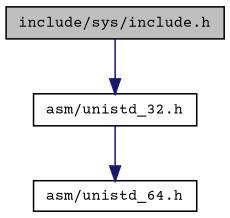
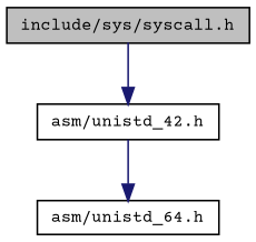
  digraph {
    fontname="Courier Prime"
    node [color=black fillcolor=white fontname="Courier Prime" fontsize=10 shape=record style=filled]
    edge [color=midnightblue fontname="Courier Prime" fontsize=10 labelfontname=Helvetica labelfontsize=10 style=solid]
-   n1 [fillcolor=grey75 fontcolor=black height=0.2 label="include/sys/include.h" width=0.4]
-   n2 [height=0.2 label="asm/unistd_32.h" width=0.4]
+   n1 [fillcolor=grey75 fontcolor=black height=0.2 label="include/sys/syscall.h" width=0.4]
+   n2 [height=0.2 label="asm/unistd_42.h" width=0.4]
    n3 [height=0.2 label="asm/unistd_64.h" width=0.4]
    n1 -> n2
    n2 -> n3
  }
